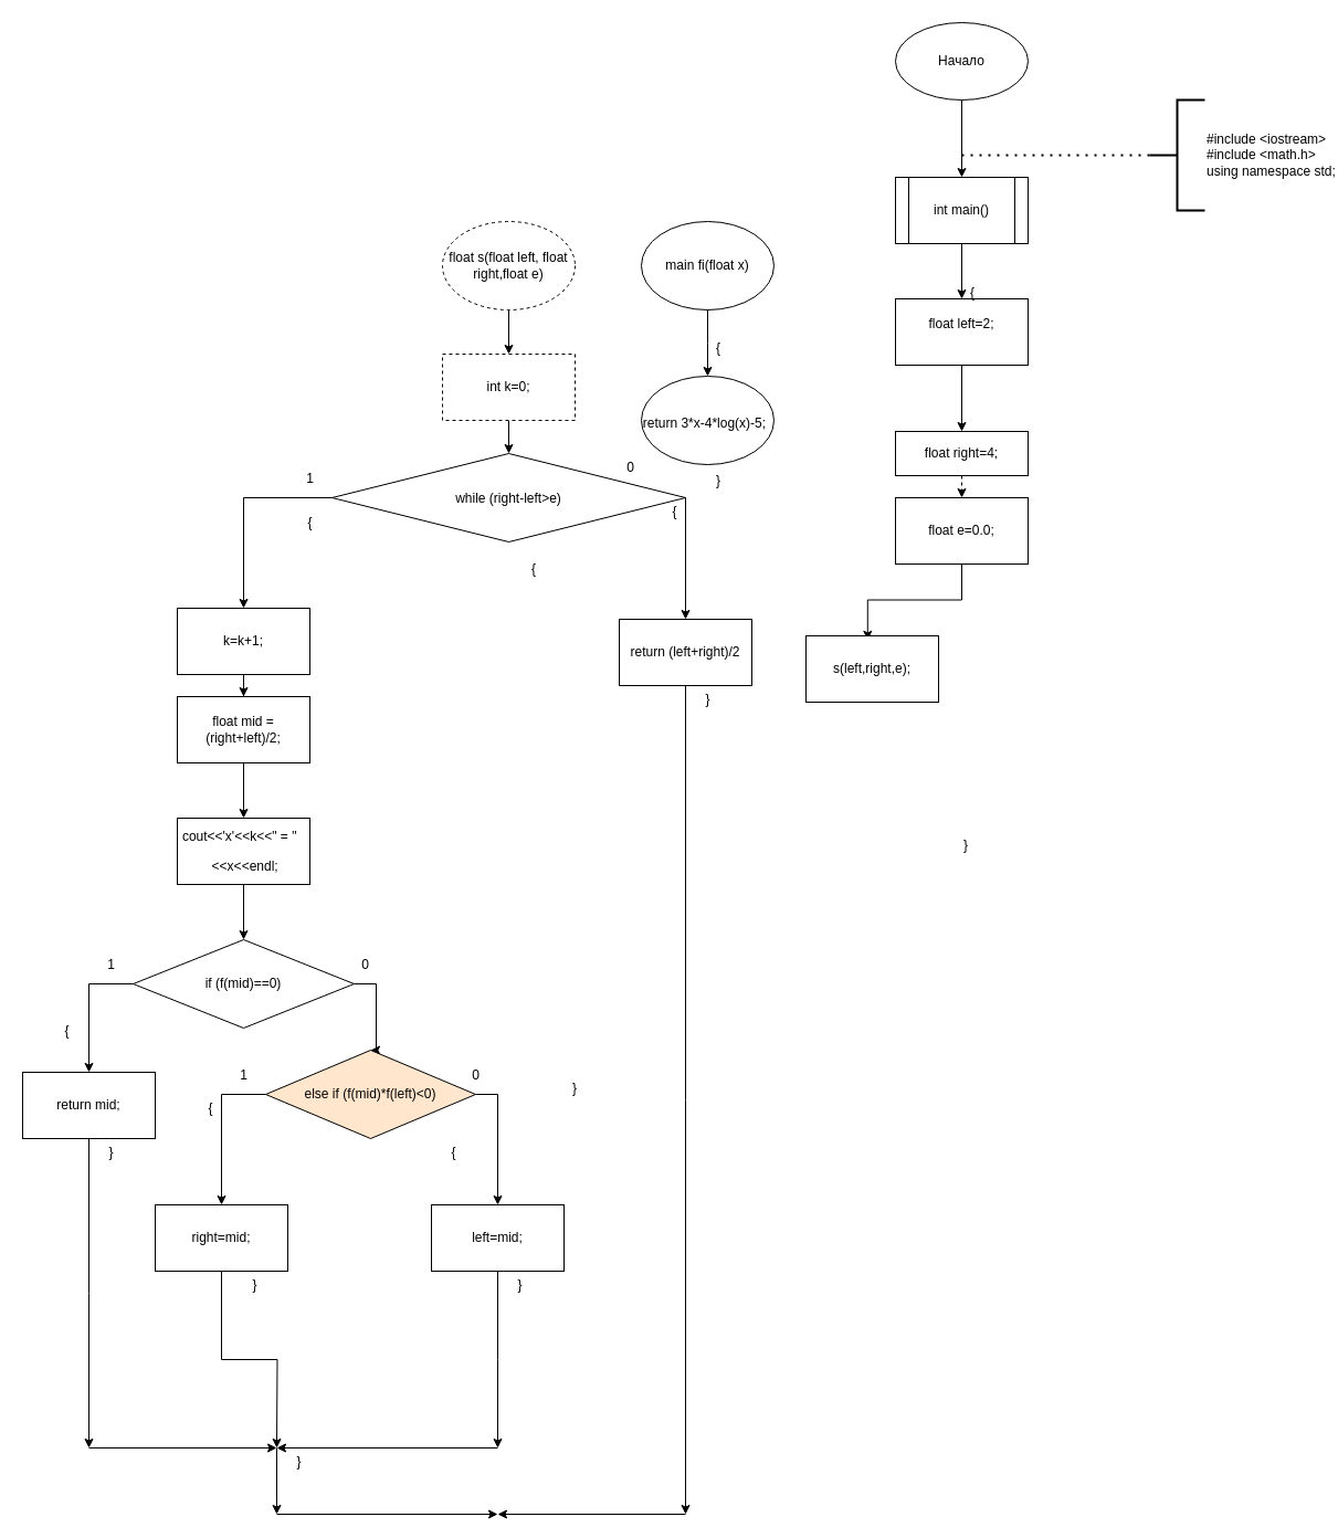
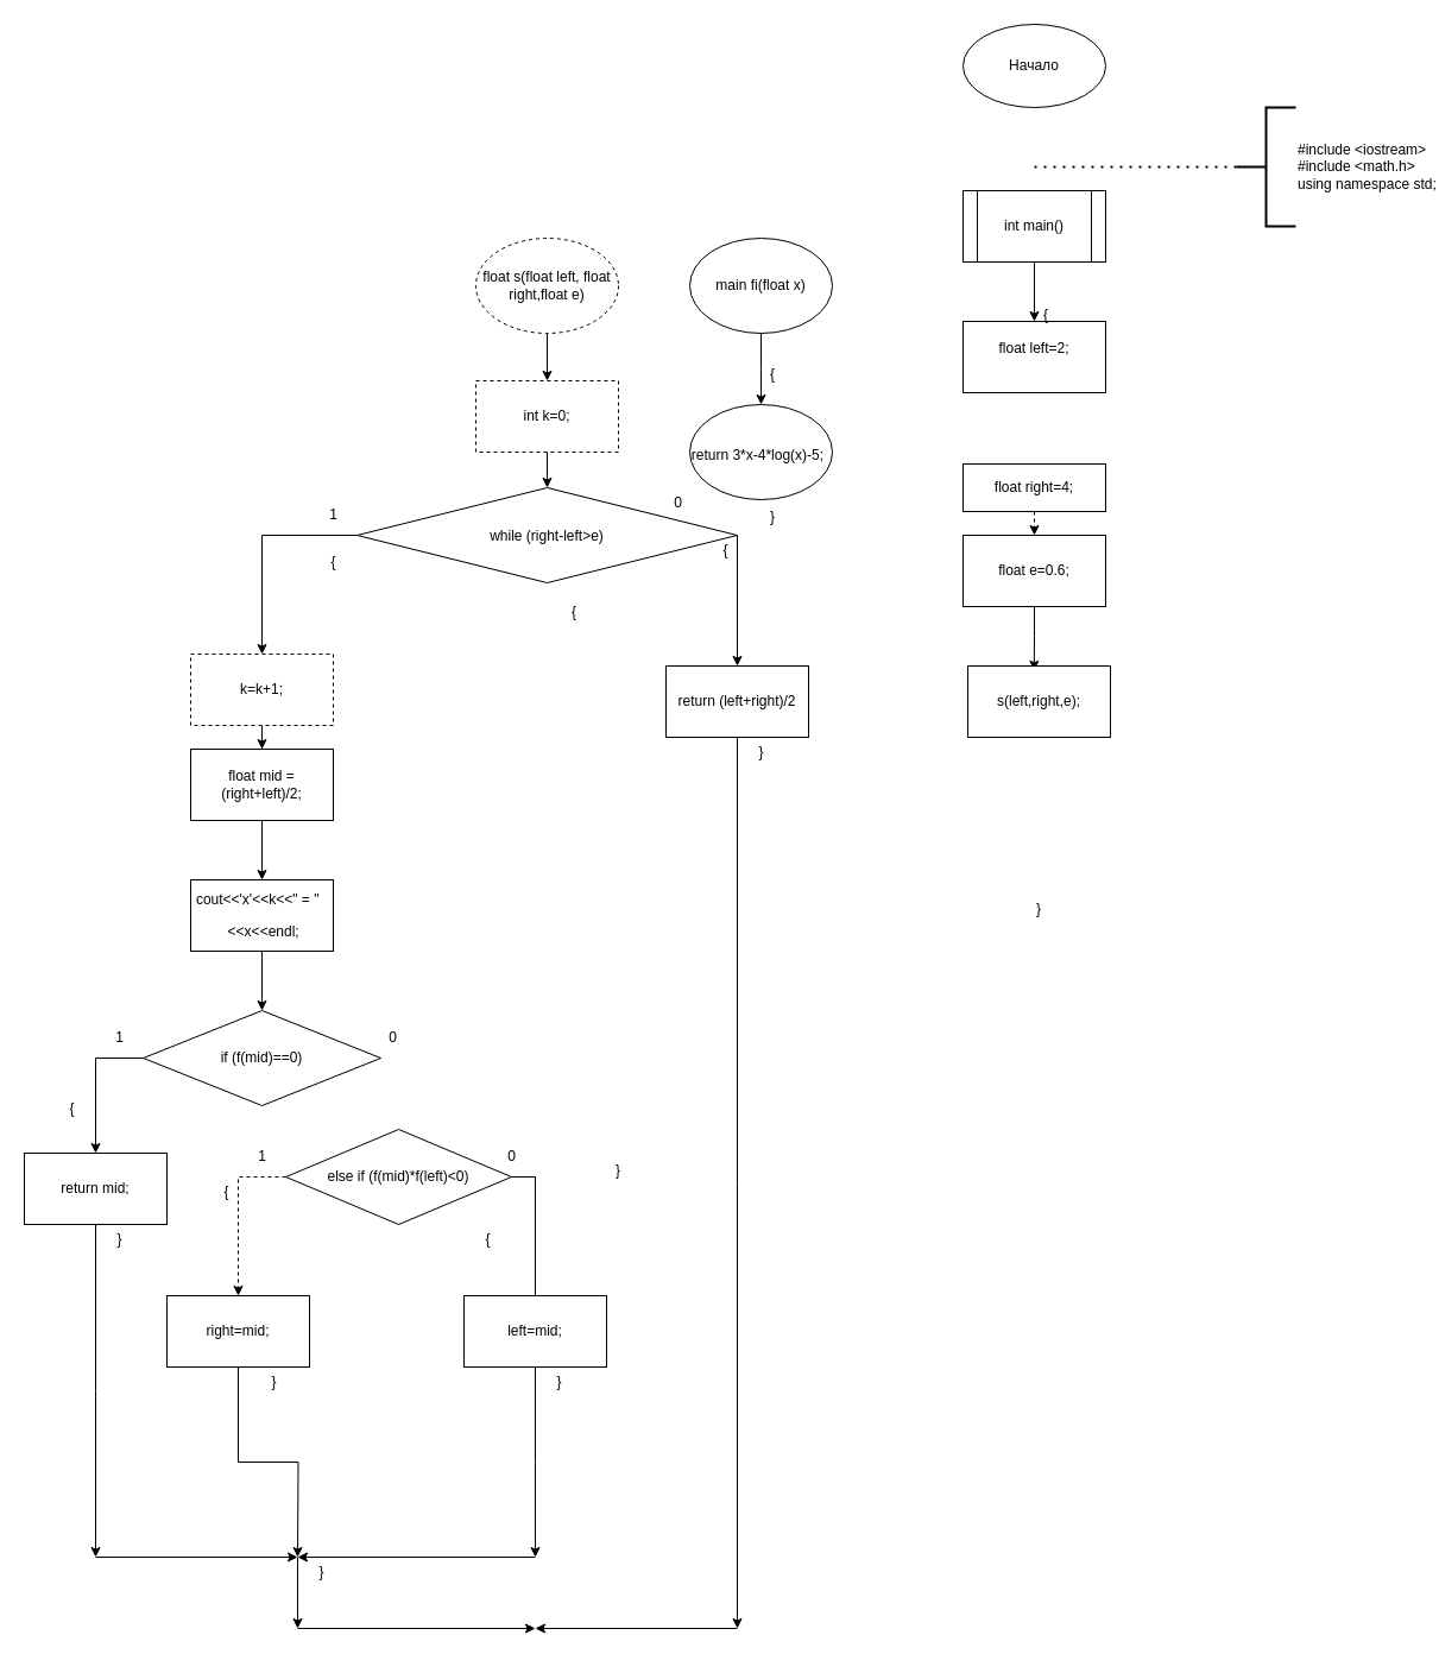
  <mxCell id="0" />
  <mxCell id="1" parent="0" />
- <mxCell id="2" style="edgeStyle=orthogonalEdgeStyle;rounded=0;orthogonalLoop=1;jettySize=auto;html=1;entryX=0.5;entryY=0;entryDx=0;entryDy=0;" parent="1" source="3" target="6" edge="1"><mxGeometry relative="1" as="geometry" /></mxCell>
  <mxCell id="3" value="Начало" style="ellipse;whiteSpace=wrap;html=1;" parent="1" vertex="1"><mxGeometry x="810" y="20" width="120" height="70" as="geometry" /></mxCell>
  <mxCell id="4" value="#include &amp;lt;iostream&amp;gt;&lt;div&gt;&lt;span style=&quot;background-color: initial;&quot;&gt;#include &amp;lt;math.h&amp;gt;&lt;/span&gt;&lt;/div&gt;&lt;div&gt;&lt;span style=&quot;background-color: initial;&quot;&gt;using namespace std;&lt;/span&gt;&lt;/div&gt;" style="strokeWidth=2;html=1;shape=mxgraph.flowchart.annotation_2;align=left;labelPosition=right;pointerEvents=1;" parent="1" vertex="1"><mxGeometry x="1040" y="90" width="50" height="100" as="geometry" /></mxCell>
  <mxCell id="5" style="edgeStyle=orthogonalEdgeStyle;rounded=0;orthogonalLoop=1;jettySize=auto;html=1;entryX=0.5;entryY=0;entryDx=0;entryDy=0;" parent="1" source="6" target="9" edge="1"><mxGeometry relative="1" as="geometry" /></mxCell>
  <mxCell id="6" value="int main()" style="shape=process;whiteSpace=wrap;html=1;backgroundOutline=1;" parent="1" vertex="1"><mxGeometry x="810" y="160" width="120" height="60" as="geometry" /></mxCell>
  <mxCell id="7" value="" style="endArrow=none;dashed=1;html=1;dashPattern=1 3;strokeWidth=2;rounded=0;entryX=0;entryY=0.5;entryDx=0;entryDy=0;entryPerimeter=0;" parent="1" target="4" edge="1"><mxGeometry width="50" height="50" relative="1" as="geometry"><mxPoint x="870" y="140" as="sourcePoint" /><mxPoint x="900" y="230" as="targetPoint" /></mxGeometry></mxCell>
- <mxCell id="8" style="edgeStyle=orthogonalEdgeStyle;rounded=0;orthogonalLoop=1;jettySize=auto;html=1;entryX=0.5;entryY=0;entryDx=0;entryDy=0;" parent="1" source="9" target="13" edge="1"><mxGeometry relative="1" as="geometry" /></mxCell>
  <mxCell id="9" value="float left=2;&lt;div&gt;&lt;br&gt;&lt;/div&gt;" style="rounded=0;whiteSpace=wrap;html=1;" parent="1" vertex="1"><mxGeometry x="810" y="270" width="120" height="60" as="geometry" /></mxCell>
  <mxCell id="10" style="edgeStyle=orthogonalEdgeStyle;rounded=0;orthogonalLoop=1;jettySize=auto;html=1;exitX=0.5;exitY=1;exitDx=0;exitDy=0;entryX=0.5;entryY=0;entryDx=0;entryDy=0;" parent="1" source="11" edge="1"><mxGeometry relative="1" as="geometry"><mxPoint x="640" y="340" as="targetPoint" /></mxGeometry></mxCell>
  <mxCell id="11" value="main fi(float x)" style="ellipse;whiteSpace=wrap;html=1;" parent="1" vertex="1"><mxGeometry x="580" y="200" width="120" height="80" as="geometry" /></mxCell>
  <mxCell id="12" style="edgeStyle=orthogonalEdgeStyle;rounded=0;orthogonalLoop=1;jettySize=auto;html=1;exitX=0.5;exitY=1;exitDx=0;exitDy=0;entryX=0.5;entryY=0;entryDx=0;entryDy=0;dashed=1;" edge="1" parent="1" source="13" target="29"><mxGeometry relative="1" as="geometry" /></mxCell>
  <mxCell id="13" value="float right=4;" style="rounded=0;whiteSpace=wrap;html=1;" parent="1" vertex="1"><mxGeometry x="810" y="390" width="120" height="40" as="geometry" /></mxCell>
  <mxCell id="14" value="&lt;p class=&quot;MsoNormal&quot;&gt;&lt;span style=&quot;line-height: 107%;&quot;&gt;&lt;font&gt;return 3*x-4*log(x)-5;&lt;/font&gt;&lt;/span&gt;&lt;span style=&quot;font-size:14.0pt;line-height:107%&quot;&gt;&amp;nbsp;&lt;/span&gt;&lt;/p&gt;" style="ellipse;whiteSpace=wrap;html=1;" parent="1" vertex="1"><mxGeometry x="580" y="340" width="120" height="80" as="geometry" /></mxCell>
  <mxCell id="15" style="edgeStyle=orthogonalEdgeStyle;rounded=0;orthogonalLoop=1;jettySize=auto;html=1;entryX=0.5;entryY=0;entryDx=0;entryDy=0;" parent="1" source="16" target="18" edge="1"><mxGeometry relative="1" as="geometry" /></mxCell>
  <mxCell id="16" value="&lt;p class=&quot;MsoNormal&quot;&gt;&lt;span style=&quot;line-height: 107%;&quot;&gt;&lt;font&gt;while (right-left&amp;gt;e)&lt;/font&gt;&lt;span style=&quot;font-size: 14pt;&quot;&gt;&lt;/span&gt;&lt;/span&gt;&lt;/p&gt;" style="rhombus;whiteSpace=wrap;html=1;" parent="1" vertex="1"><mxGeometry x="300" y="410" width="320" height="80" as="geometry" /></mxCell>
  <mxCell id="17" style="edgeStyle=orthogonalEdgeStyle;rounded=0;orthogonalLoop=1;jettySize=auto;html=1;entryX=0.5;entryY=0;entryDx=0;entryDy=0;" edge="1" parent="1" source="18" target="36"><mxGeometry relative="1" as="geometry" /></mxCell>
- <mxCell id="18" value="k=k+1;" style="rounded=0;whiteSpace=wrap;html=1;" parent="1" vertex="1"><mxGeometry x="160" y="550" width="120" height="60" as="geometry" /></mxCell>
+ <mxCell id="18" value="k=k+1;" style="rounded=0;whiteSpace=wrap;html=1;dashed=1;" parent="1" vertex="1"><mxGeometry x="160" y="550" width="120" height="60" as="geometry" /></mxCell>
  <mxCell id="19" style="edgeStyle=orthogonalEdgeStyle;rounded=0;orthogonalLoop=1;jettySize=auto;html=1;entryX=0.5;entryY=0;entryDx=0;entryDy=0;" edge="1" parent="1" source="20" target="41"><mxGeometry relative="1" as="geometry" /></mxCell>
  <mxCell id="20" value="&lt;p style=&quot;margin-right: -42.5pt; text-indent: -3cm;&quot; align=&quot;center&quot; class=&quot;MsoNormal&quot;&gt;&lt;font&gt;&amp;nbsp; &amp;nbsp; &amp;nbsp; &amp;nbsp; &amp;nbsp; &amp;nbsp; &amp;nbsp; &amp;nbsp;cout&amp;lt;&amp;lt;'x'&amp;lt;&amp;lt;k&amp;lt;&amp;lt;&quot; = &quot;&lt;/font&gt;&lt;/p&gt;&lt;p style=&quot;margin-right: -42.5pt; text-indent: -3cm;&quot; align=&quot;center&quot; class=&quot;MsoNormal&quot;&gt;&lt;font&gt;&amp;nbsp; &amp;nbsp; &amp;nbsp; &amp;nbsp; &amp;nbsp; &amp;nbsp; &amp;nbsp; &amp;nbsp; &amp;nbsp; &amp;lt;&amp;lt;x&amp;lt;&amp;lt;endl;&lt;/font&gt;&lt;/p&gt;" style="rounded=0;whiteSpace=wrap;html=1;" parent="1" vertex="1"><mxGeometry x="160" y="740" width="120" height="60" as="geometry" /></mxCell>
  <mxCell id="21" value="{" style="text;html=1;align=center;verticalAlign=middle;whiteSpace=wrap;rounded=0;" parent="1" vertex="1"><mxGeometry x="850" y="250" width="60" height="30" as="geometry" /></mxCell>
  <mxCell id="22" value="{" style="text;html=1;align=center;verticalAlign=middle;whiteSpace=wrap;rounded=0;" parent="1" vertex="1"><mxGeometry x="453" y="500" width="60" height="30" as="geometry" /></mxCell>
  <mxCell id="23" value="{" style="text;html=1;align=center;verticalAlign=middle;whiteSpace=wrap;rounded=0;" parent="1" vertex="1"><mxGeometry x="620" y="300" width="60" height="30" as="geometry" /></mxCell>
  <mxCell id="24" style="edgeStyle=orthogonalEdgeStyle;rounded=0;orthogonalLoop=1;jettySize=auto;html=1;exitX=0;exitY=1;exitDx=0;exitDy=0;" edge="1" parent="1" source="25" target="38"><mxGeometry relative="1" as="geometry" /></mxCell>
  <mxCell id="25" value="}" style="text;html=1;align=center;verticalAlign=middle;whiteSpace=wrap;rounded=0;" parent="1" vertex="1"><mxGeometry x="620" y="420" width="60" height="30" as="geometry" /></mxCell>
  <mxCell id="26" value="}" style="text;html=1;align=center;verticalAlign=middle;whiteSpace=wrap;rounded=0;" parent="1" vertex="1"><mxGeometry x="490" y="970" width="60" height="30" as="geometry" /></mxCell>
  <mxCell id="27" value="}" style="text;html=1;align=center;verticalAlign=middle;whiteSpace=wrap;rounded=0;" parent="1" vertex="1"><mxGeometry x="844" y="750" width="60" height="30" as="geometry" /></mxCell>
  <mxCell id="28" style="edgeStyle=orthogonalEdgeStyle;rounded=0;orthogonalLoop=1;jettySize=auto;html=1;entryX=0.465;entryY=0.064;entryDx=0;entryDy=0;entryPerimeter=0;" edge="1" parent="1" source="29" target="30"><mxGeometry relative="1" as="geometry" /></mxCell>
- <mxCell id="29" value="float e=0.0;" style="rounded=0;whiteSpace=wrap;html=1;" vertex="1" parent="1"><mxGeometry x="810" y="450" width="120" height="60" as="geometry" /></mxCell>
- <mxCell id="30" value="s(left,right,e);" style="rounded=0;whiteSpace=wrap;html=1;" vertex="1" parent="1"><mxGeometry x="729" y="575" width="120" height="60" as="geometry" /></mxCell>
+ <mxCell id="29" value="float e=0.6;" style="rounded=0;whiteSpace=wrap;html=1;" vertex="1" parent="1"><mxGeometry x="810" y="450" width="120" height="60" as="geometry" /></mxCell>
+ <mxCell id="30" value="s(left,right,e);" style="rounded=0;whiteSpace=wrap;html=1;" vertex="1" parent="1"><mxGeometry x="814" y="560" width="120" height="60" as="geometry" /></mxCell>
  <mxCell id="31" style="edgeStyle=orthogonalEdgeStyle;rounded=0;orthogonalLoop=1;jettySize=auto;html=1;" edge="1" parent="1" source="32" target="34"><mxGeometry relative="1" as="geometry" /></mxCell>
  <mxCell id="32" value="float s(float left, float right,float e)" style="ellipse;whiteSpace=wrap;html=1;dashed=1;" vertex="1" parent="1"><mxGeometry x="400" y="200" width="120" height="80" as="geometry" /></mxCell>
  <mxCell id="33" style="edgeStyle=orthogonalEdgeStyle;rounded=0;orthogonalLoop=1;jettySize=auto;html=1;entryX=0.5;entryY=0;entryDx=0;entryDy=0;" edge="1" parent="1" source="34" target="16"><mxGeometry relative="1" as="geometry" /></mxCell>
  <mxCell id="34" value="int k=0;" style="rounded=0;whiteSpace=wrap;html=1;dashed=1;" vertex="1" parent="1"><mxGeometry x="400" y="320" width="120" height="60" as="geometry" /></mxCell>
  <mxCell id="35" style="edgeStyle=orthogonalEdgeStyle;rounded=0;orthogonalLoop=1;jettySize=auto;html=1;entryX=0.5;entryY=0;entryDx=0;entryDy=0;" edge="1" parent="1" source="36" target="20"><mxGeometry relative="1" as="geometry" /></mxCell>
  <mxCell id="36" value="float mid = (right+left)/2;" style="rounded=0;whiteSpace=wrap;html=1;" vertex="1" parent="1"><mxGeometry x="160" y="630" width="120" height="60" as="geometry" /></mxCell>
  <mxCell id="37" style="edgeStyle=orthogonalEdgeStyle;rounded=0;orthogonalLoop=1;jettySize=auto;html=1;" edge="1" parent="1" source="38"><mxGeometry relative="1" as="geometry"><mxPoint x="620" y="1370" as="targetPoint" /></mxGeometry></mxCell>
  <mxCell id="38" value="return (left+right)/2" style="rounded=0;whiteSpace=wrap;html=1;" vertex="1" parent="1"><mxGeometry x="560" y="560" width="120" height="60" as="geometry" /></mxCell>
  <mxCell id="39" style="edgeStyle=orthogonalEdgeStyle;rounded=0;orthogonalLoop=1;jettySize=auto;html=1;exitX=0;exitY=0.5;exitDx=0;exitDy=0;entryX=0.5;entryY=0;entryDx=0;entryDy=0;" edge="1" parent="1" source="41" target="43"><mxGeometry relative="1" as="geometry" /></mxCell>
- <mxCell id="40" style="edgeStyle=orthogonalEdgeStyle;rounded=0;orthogonalLoop=1;jettySize=auto;html=1;exitX=1;exitY=0.5;exitDx=0;exitDy=0;" edge="1" parent="1" source="41" target="46"><mxGeometry relative="1" as="geometry" /></mxCell>
  <mxCell id="41" value="if (f(mid)==0)" style="rhombus;whiteSpace=wrap;html=1;" vertex="1" parent="1"><mxGeometry x="120" y="850" width="200" height="80" as="geometry" /></mxCell>
  <mxCell id="42" style="edgeStyle=orthogonalEdgeStyle;rounded=0;orthogonalLoop=1;jettySize=auto;html=1;" edge="1" parent="1" source="43"><mxGeometry relative="1" as="geometry"><mxPoint x="80" y="1310" as="targetPoint" /></mxGeometry></mxCell>
  <mxCell id="43" value="return mid;" style="rounded=0;whiteSpace=wrap;html=1;" vertex="1" parent="1"><mxGeometry x="20" y="970" width="120" height="60" as="geometry" /></mxCell>
- <mxCell id="44" style="edgeStyle=orthogonalEdgeStyle;rounded=0;orthogonalLoop=1;jettySize=auto;html=1;exitX=0;exitY=0.5;exitDx=0;exitDy=0;" edge="1" parent="1" source="46" target="48"><mxGeometry relative="1" as="geometry" /></mxCell>
- <mxCell id="45" style="edgeStyle=orthogonalEdgeStyle;rounded=0;orthogonalLoop=1;jettySize=auto;html=1;exitX=1;exitY=0.5;exitDx=0;exitDy=0;" edge="1" parent="1" source="46" target="50"><mxGeometry relative="1" as="geometry" /></mxCell>
- <mxCell id="46" value="else if (f(mid)*f(left)&amp;lt;0)" style="rhombus;whiteSpace=wrap;html=1;fillColor=#ffe6cc;" vertex="1" parent="1"><mxGeometry x="240" y="950" width="190" height="80" as="geometry" /></mxCell>
+ <mxCell id="44" style="edgeStyle=orthogonalEdgeStyle;rounded=0;orthogonalLoop=1;jettySize=auto;html=1;exitX=0;exitY=0.5;exitDx=0;exitDy=0;dashed=1;" edge="1" parent="1" source="46" target="48"><mxGeometry relative="1" as="geometry" /></mxCell>
+ <mxCell id="45" style="edgeStyle=orthogonalEdgeStyle;rounded=0;orthogonalLoop=1;jettySize=auto;html=1;exitX=1;exitY=0.5;exitDx=0;exitDy=0;endArrow=none;" edge="1" parent="1" source="46" target="50"><mxGeometry relative="1" as="geometry" /></mxCell>
+ <mxCell id="46" value="else if (f(mid)*f(left)&amp;lt;0)" style="rhombus;whiteSpace=wrap;html=1;" vertex="1" parent="1"><mxGeometry x="240" y="950" width="190" height="80" as="geometry" /></mxCell>
  <mxCell id="47" style="edgeStyle=orthogonalEdgeStyle;rounded=0;orthogonalLoop=1;jettySize=auto;html=1;" edge="1" parent="1" source="48"><mxGeometry relative="1" as="geometry"><mxPoint x="250" y="1310" as="targetPoint" /></mxGeometry></mxCell>
  <mxCell id="48" value="right=mid;" style="rounded=0;whiteSpace=wrap;html=1;" vertex="1" parent="1"><mxGeometry x="140" y="1090" width="120" height="60" as="geometry" /></mxCell>
  <mxCell id="49" style="edgeStyle=orthogonalEdgeStyle;rounded=0;orthogonalLoop=1;jettySize=auto;html=1;" edge="1" parent="1" source="50"><mxGeometry relative="1" as="geometry"><mxPoint x="450" y="1310" as="targetPoint" /></mxGeometry></mxCell>
  <mxCell id="50" value="left=mid;" style="rounded=0;whiteSpace=wrap;html=1;" vertex="1" parent="1"><mxGeometry x="390" y="1090" width="120" height="60" as="geometry" /></mxCell>
  <mxCell id="51" value="" style="endArrow=classic;html=1;rounded=0;" edge="1" parent="1"><mxGeometry width="50" height="50" relative="1" as="geometry"><mxPoint x="80" y="1310" as="sourcePoint" /><mxPoint x="250" y="1310" as="targetPoint" /></mxGeometry></mxCell>
  <mxCell id="52" value="" style="endArrow=classic;html=1;rounded=0;" edge="1" parent="1"><mxGeometry width="50" height="50" relative="1" as="geometry"><mxPoint x="450" y="1310" as="sourcePoint" /><mxPoint x="250" y="1310" as="targetPoint" /></mxGeometry></mxCell>
  <mxCell id="53" value="" style="endArrow=classic;html=1;rounded=0;" edge="1" parent="1"><mxGeometry width="50" height="50" relative="1" as="geometry"><mxPoint x="250" y="1310" as="sourcePoint" /><mxPoint x="250" y="1370" as="targetPoint" /></mxGeometry></mxCell>
  <mxCell id="54" value="" style="endArrow=classic;html=1;rounded=0;" edge="1" parent="1"><mxGeometry width="50" height="50" relative="1" as="geometry"><mxPoint x="250" y="1370" as="sourcePoint" /><mxPoint x="450" y="1370" as="targetPoint" /></mxGeometry></mxCell>
  <mxCell id="55" value="" style="endArrow=classic;html=1;rounded=0;" edge="1" parent="1"><mxGeometry width="50" height="50" relative="1" as="geometry"><mxPoint x="620" y="1370" as="sourcePoint" /><mxPoint x="450" y="1370" as="targetPoint" /></mxGeometry></mxCell>
  <mxCell id="56" value="1" style="text;html=1;align=center;verticalAlign=middle;resizable=0;points=[];autosize=1;strokeColor=none;fillColor=none;" vertex="1" parent="1"><mxGeometry x="85" y="858" width="30" height="30" as="geometry" /></mxCell>
  <mxCell id="57" value="0" style="text;html=1;align=center;verticalAlign=middle;resizable=0;points=[];autosize=1;strokeColor=none;fillColor=none;" vertex="1" parent="1"><mxGeometry x="315" y="858" width="30" height="30" as="geometry" /></mxCell>
  <mxCell id="58" value="1" style="text;html=1;align=center;verticalAlign=middle;resizable=0;points=[];autosize=1;strokeColor=none;fillColor=none;" vertex="1" parent="1"><mxGeometry x="205" y="958" width="30" height="30" as="geometry" /></mxCell>
  <mxCell id="59" value="0" style="text;html=1;align=center;verticalAlign=middle;resizable=0;points=[];autosize=1;strokeColor=none;fillColor=none;" vertex="1" parent="1"><mxGeometry x="415" y="958" width="30" height="30" as="geometry" /></mxCell>
  <mxCell id="60" value="1" style="text;html=1;align=center;verticalAlign=middle;resizable=0;points=[];autosize=1;strokeColor=none;fillColor=none;" vertex="1" parent="1"><mxGeometry x="265" y="418" width="30" height="30" as="geometry" /></mxCell>
  <mxCell id="61" value="0" style="text;html=1;align=center;verticalAlign=middle;resizable=0;points=[];autosize=1;strokeColor=none;fillColor=none;" vertex="1" parent="1"><mxGeometry x="555" y="408" width="30" height="30" as="geometry" /></mxCell>
  <mxCell id="62" value="{" style="text;html=1;align=center;verticalAlign=middle;resizable=0;points=[];autosize=1;strokeColor=none;fillColor=none;" vertex="1" parent="1"><mxGeometry x="175" y="988" width="30" height="30" as="geometry" /></mxCell>
  <mxCell id="63" value="}" style="text;html=1;align=center;verticalAlign=middle;resizable=0;points=[];autosize=1;strokeColor=none;fillColor=none;" vertex="1" parent="1"><mxGeometry x="215" y="1148" width="30" height="30" as="geometry" /></mxCell>
  <mxCell id="64" value="{" style="text;html=1;align=center;verticalAlign=middle;resizable=0;points=[];autosize=1;strokeColor=none;fillColor=none;" vertex="1" parent="1"><mxGeometry x="395" y="1028" width="30" height="30" as="geometry" /></mxCell>
  <mxCell id="65" value="}" style="text;html=1;align=center;verticalAlign=middle;resizable=0;points=[];autosize=1;strokeColor=none;fillColor=none;" vertex="1" parent="1"><mxGeometry x="455" y="1148" width="30" height="30" as="geometry" /></mxCell>
  <mxCell id="66" value="{" style="text;html=1;align=center;verticalAlign=middle;resizable=0;points=[];autosize=1;strokeColor=none;fillColor=none;" vertex="1" parent="1"><mxGeometry x="45" y="918" width="30" height="30" as="geometry" /></mxCell>
  <mxCell id="67" value="}" style="text;html=1;align=center;verticalAlign=middle;resizable=0;points=[];autosize=1;strokeColor=none;fillColor=none;" vertex="1" parent="1"><mxGeometry x="85" y="1028" width="30" height="30" as="geometry" /></mxCell>
  <mxCell id="68" value="{" style="text;html=1;align=center;verticalAlign=middle;resizable=0;points=[];autosize=1;strokeColor=none;fillColor=none;" vertex="1" parent="1"><mxGeometry x="265" y="458" width="30" height="30" as="geometry" /></mxCell>
  <mxCell id="69" value="}" style="text;html=1;align=center;verticalAlign=middle;resizable=0;points=[];autosize=1;strokeColor=none;fillColor=none;" vertex="1" parent="1"><mxGeometry x="255" y="1308" width="30" height="30" as="geometry" /></mxCell>
  <mxCell id="70" value="{" style="text;html=1;align=center;verticalAlign=middle;resizable=0;points=[];autosize=1;strokeColor=none;fillColor=none;" vertex="1" parent="1"><mxGeometry x="595" y="448" width="30" height="30" as="geometry" /></mxCell>
  <mxCell id="71" value="}" style="text;html=1;align=center;verticalAlign=middle;resizable=0;points=[];autosize=1;strokeColor=none;fillColor=none;" vertex="1" parent="1"><mxGeometry x="625" y="618" width="30" height="30" as="geometry" /></mxCell>
